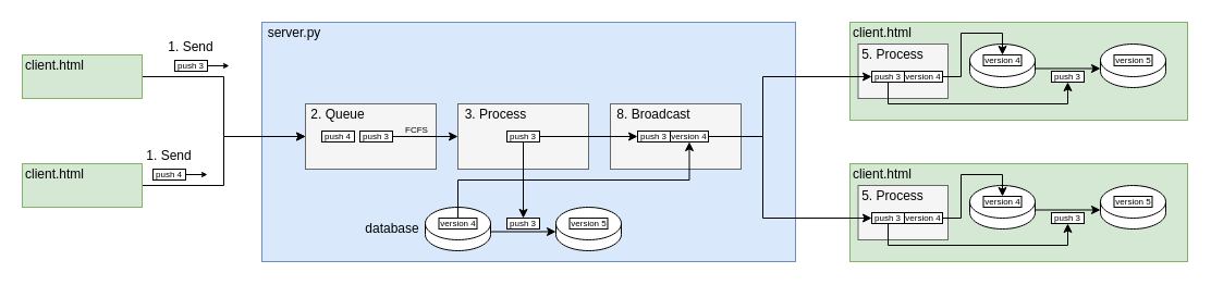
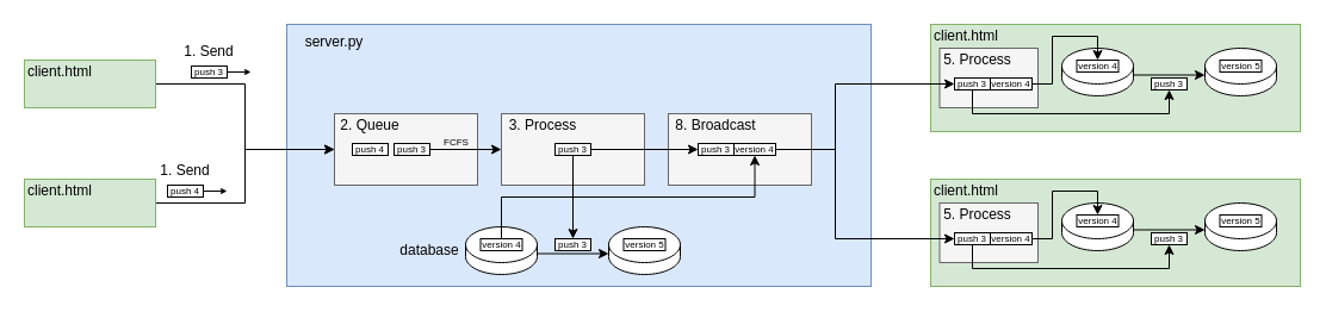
  <mxCell id="0" />
  <mxCell id="1" parent="0" />
  <mxCell id="2" value="" style="rounded=0;whiteSpace=wrap;html=1;fillColor=#d5e8d4;strokeColor=#82b366;" vertex="1" parent="1"><mxGeometry x="780" y="150" width="310" height="90" as="geometry" /></mxCell>
  <mxCell id="3" value="" style="rounded=0;whiteSpace=wrap;html=1;fillColor=#f5f5f5;fontColor=#333333;strokeColor=#666666;" vertex="1" parent="1"><mxGeometry x="787.5" y="170" width="82.5" height="50" as="geometry" /></mxCell>
  <mxCell id="4" value="" style="rounded=0;whiteSpace=wrap;html=1;fillColor=#dae8fc;strokeColor=#6c8ebf;" vertex="1" parent="1"><mxGeometry x="240" y="20" width="490" height="220" as="geometry" /></mxCell>
- <mxCell id="5" value="server.py" style="text;html=1;align=center;verticalAlign=middle;whiteSpace=wrap;rounded=0;" vertex="1" parent="1"><mxGeometry x="240" y="20" width="60" height="20" as="geometry" /></mxCell>
+ <mxCell id="5" value="server.py" style="text;html=1;align=center;verticalAlign=middle;whiteSpace=wrap;rounded=0;" vertex="1" parent="1"><mxGeometry x="250" y="25" width="60" height="20" as="geometry" /></mxCell>
  <mxCell id="6" style="edgeStyle=orthogonalEdgeStyle;rounded=0;orthogonalLoop=1;jettySize=auto;html=1;exitX=1;exitY=0.5;exitDx=0;exitDy=0;entryX=0;entryY=0.5;entryDx=0;entryDy=0;" edge="1" parent="1" source="7" target="12"><mxGeometry relative="1" as="geometry" /></mxCell>
  <mxCell id="7" value="" style="rounded=0;whiteSpace=wrap;html=1;fillColor=#d5e8d4;strokeColor=#82b366;" vertex="1" parent="1"><mxGeometry x="20" y="50" width="110" height="40" as="geometry" /></mxCell>
  <mxCell id="8" value="client.html" style="text;html=1;align=center;verticalAlign=middle;whiteSpace=wrap;rounded=0;" vertex="1" parent="1"><mxGeometry x="20" y="50" width="60" height="20" as="geometry" /></mxCell>
  <mxCell id="9" style="edgeStyle=orthogonalEdgeStyle;rounded=0;orthogonalLoop=1;jettySize=auto;html=1;exitX=1;exitY=0.5;exitDx=0;exitDy=0;entryX=0;entryY=0.5;entryDx=0;entryDy=0;" edge="1" parent="1" source="10" target="12"><mxGeometry relative="1" as="geometry" /></mxCell>
  <mxCell id="10" value="" style="rounded=0;whiteSpace=wrap;html=1;fillColor=#d5e8d4;strokeColor=#82b366;" vertex="1" parent="1"><mxGeometry x="20" y="150" width="110" height="40" as="geometry" /></mxCell>
  <mxCell id="11" value="client.html" style="text;html=1;align=center;verticalAlign=middle;whiteSpace=wrap;rounded=0;" vertex="1" parent="1"><mxGeometry x="20" y="150" width="60" height="20" as="geometry" /></mxCell>
  <mxCell id="12" value="" style="rounded=0;whiteSpace=wrap;html=1;fillColor=#f5f5f5;fontColor=#333333;strokeColor=#666666;" vertex="1" parent="1"><mxGeometry x="280" y="95" width="120" height="60" as="geometry" /></mxCell>
  <mxCell id="13" value="2. Queue" style="text;html=1;align=center;verticalAlign=middle;whiteSpace=wrap;rounded=0;" vertex="1" parent="1"><mxGeometry x="280" y="95" width="60" height="20" as="geometry" /></mxCell>
  <mxCell id="14" style="edgeStyle=orthogonalEdgeStyle;rounded=0;orthogonalLoop=1;jettySize=auto;html=1;exitX=1;exitY=0.5;exitDx=0;exitDy=0;endSize=3;startSize=3;" edge="1" parent="1" source="15"><mxGeometry relative="1" as="geometry"><mxPoint x="210" y="59.989" as="targetPoint" /></mxGeometry></mxCell>
  <mxCell id="15" value="push 3" style="rounded=0;whiteSpace=wrap;html=1;fontSize=8;strokeWidth=1;" vertex="1" parent="1"><mxGeometry x="160" y="55" width="30" height="10" as="geometry" /></mxCell>
  <mxCell id="16" style="edgeStyle=orthogonalEdgeStyle;rounded=0;orthogonalLoop=1;jettySize=auto;html=1;exitX=1;exitY=0.5;exitDx=0;exitDy=0;endArrow=classic;endFill=1;strokeWidth=1;endSize=3;startSize=3;" edge="1" parent="1" source="17"><mxGeometry relative="1" as="geometry"><mxPoint x="190" y="159.989" as="targetPoint" /></mxGeometry></mxCell>
  <mxCell id="17" value="push 4" style="rounded=0;whiteSpace=wrap;html=1;fontSize=8;strokeWidth=1;" vertex="1" parent="1"><mxGeometry x="140" y="155" width="30" height="10" as="geometry" /></mxCell>
  <mxCell id="18" value="1. Send" style="text;html=1;align=center;verticalAlign=middle;whiteSpace=wrap;rounded=0;" vertex="1" parent="1"><mxGeometry x="145" y="30" width="60" height="25" as="geometry" /></mxCell>
  <mxCell id="19" value="1. Send" style="text;html=1;align=center;verticalAlign=middle;whiteSpace=wrap;rounded=0;" vertex="1" parent="1"><mxGeometry x="125" y="130" width="60" height="25" as="geometry" /></mxCell>
  <mxCell id="20" value="push 4" style="rounded=0;whiteSpace=wrap;html=1;fontSize=8;strokeWidth=1;" vertex="1" parent="1"><mxGeometry x="295" y="120" width="30" height="10" as="geometry" /></mxCell>
  <mxCell id="21" style="edgeStyle=orthogonalEdgeStyle;rounded=0;orthogonalLoop=1;jettySize=auto;html=1;exitX=1;exitY=0.5;exitDx=0;exitDy=0;" edge="1" parent="1" source="22" target="23"><mxGeometry relative="1" as="geometry" /></mxCell>
  <mxCell id="22" value="push 3" style="rounded=0;whiteSpace=wrap;html=1;fontSize=8;strokeWidth=1;" vertex="1" parent="1"><mxGeometry x="330" y="120" width="30" height="10" as="geometry" /></mxCell>
  <mxCell id="23" value="" style="rounded=0;whiteSpace=wrap;html=1;fillColor=#f5f5f5;fontColor=#333333;strokeColor=#666666;" vertex="1" parent="1"><mxGeometry x="420" y="95" width="120" height="60" as="geometry" /></mxCell>
  <mxCell id="24" value="3. Process" style="text;html=1;align=center;verticalAlign=middle;whiteSpace=wrap;rounded=0;" vertex="1" parent="1"><mxGeometry x="420" y="95" width="70" height="20" as="geometry" /></mxCell>
  <mxCell id="25" value="" style="shape=cylinder3;whiteSpace=wrap;html=1;boundedLbl=1;backgroundOutline=1;size=15;" vertex="1" parent="1"><mxGeometry x="390" y="190" width="60" height="40" as="geometry" /></mxCell>
  <mxCell id="26" style="edgeStyle=orthogonalEdgeStyle;rounded=0;orthogonalLoop=1;jettySize=auto;html=1;exitX=0.5;exitY=1;exitDx=0;exitDy=0;entryX=0.5;entryY=0;entryDx=0;entryDy=0;" edge="1" parent="1" source="27" target="37"><mxGeometry relative="1" as="geometry" /></mxCell>
  <mxCell id="27" value="push 3" style="rounded=0;whiteSpace=wrap;html=1;fontSize=8;strokeWidth=1;" vertex="1" parent="1"><mxGeometry x="465" y="120" width="30" height="10" as="geometry" /></mxCell>
  <mxCell id="28" value="database" style="text;html=1;align=center;verticalAlign=middle;whiteSpace=wrap;rounded=0;" vertex="1" parent="1"><mxGeometry x="330" y="200" width="60" height="20" as="geometry" /></mxCell>
  <mxCell id="29" value="" style="rounded=0;whiteSpace=wrap;html=1;fillColor=#f5f5f5;fontColor=#333333;strokeColor=#666666;" vertex="1" parent="1"><mxGeometry x="560" y="95" width="120" height="60" as="geometry" /></mxCell>
  <mxCell id="30" value="8. Broadcast" style="text;html=1;align=center;verticalAlign=middle;whiteSpace=wrap;rounded=0;" vertex="1" parent="1"><mxGeometry x="560" y="95" width="80" height="20" as="geometry" /></mxCell>
  <mxCell id="31" value="push 3" style="rounded=0;whiteSpace=wrap;html=1;fontSize=8;strokeWidth=1;" vertex="1" parent="1"><mxGeometry x="585" y="120" width="30" height="10" as="geometry" /></mxCell>
  <mxCell id="32" style="edgeStyle=orthogonalEdgeStyle;rounded=0;orthogonalLoop=1;jettySize=auto;html=1;exitX=0.5;exitY=0;exitDx=0;exitDy=0;entryX=0.5;entryY=1;entryDx=0;entryDy=0;" edge="1" parent="1" source="33" target="39"><mxGeometry relative="1" as="geometry" /></mxCell>
  <mxCell id="33" value="version 4" style="rounded=0;whiteSpace=wrap;html=1;fontSize=8;strokeWidth=1;" vertex="1" parent="1"><mxGeometry x="402.5" y="200" width="35" height="10" as="geometry" /></mxCell>
  <mxCell id="34" value="" style="shape=cylinder3;whiteSpace=wrap;html=1;boundedLbl=1;backgroundOutline=1;size=15;" vertex="1" parent="1"><mxGeometry x="510" y="190" width="60" height="40" as="geometry" /></mxCell>
  <mxCell id="35" value="version 5" style="rounded=0;whiteSpace=wrap;html=1;fontSize=8;strokeWidth=1;" vertex="1" parent="1"><mxGeometry x="522.5" y="200" width="35" height="10" as="geometry" /></mxCell>
  <mxCell id="36" style="edgeStyle=orthogonalEdgeStyle;rounded=0;orthogonalLoop=1;jettySize=auto;html=1;exitX=1;exitY=0;exitDx=0;exitDy=22.5;exitPerimeter=0;entryX=0;entryY=0;entryDx=0;entryDy=22.5;entryPerimeter=0;" edge="1" parent="1" source="25" target="34"><mxGeometry relative="1" as="geometry" /></mxCell>
  <mxCell id="37" value="push 3" style="rounded=0;whiteSpace=wrap;html=1;fontSize=8;strokeWidth=1;" vertex="1" parent="1"><mxGeometry x="465" y="200" width="30" height="10" as="geometry" /></mxCell>
  <mxCell id="38" style="edgeStyle=orthogonalEdgeStyle;rounded=0;orthogonalLoop=1;jettySize=auto;html=1;exitX=1;exitY=0.5;exitDx=0;exitDy=0;entryX=0;entryY=0.5;entryDx=0;entryDy=0;" edge="1" parent="1" source="39" target="44"><mxGeometry relative="1" as="geometry"><Array as="points"><mxPoint x="700" y="125" /><mxPoint x="700" y="200" /></Array></mxGeometry></mxCell>
  <mxCell id="39" value="version 4" style="rounded=0;whiteSpace=wrap;html=1;fontSize=8;strokeWidth=1;" vertex="1" parent="1"><mxGeometry x="615" y="120" width="35" height="10" as="geometry" /></mxCell>
  <mxCell id="40" value="&lt;font style=&quot;font-size: 8px;&quot;&gt;FCFS&lt;/font&gt;" style="text;html=1;align=center;verticalAlign=middle;whiteSpace=wrap;rounded=0;" vertex="1" parent="1"><mxGeometry x="355" y="111.5" width="55" height="12.5" as="geometry" /></mxCell>
  <mxCell id="41" style="edgeStyle=orthogonalEdgeStyle;rounded=0;orthogonalLoop=1;jettySize=auto;html=1;exitX=1;exitY=0.5;exitDx=0;exitDy=0;entryX=0;entryY=0.5;entryDx=0;entryDy=0;" edge="1" parent="1" source="27" target="31"><mxGeometry relative="1" as="geometry" /></mxCell>
  <mxCell id="42" value="client.html" style="text;html=1;align=center;verticalAlign=middle;whiteSpace=wrap;rounded=0;" vertex="1" parent="1"><mxGeometry x="780" y="150" width="60" height="20" as="geometry" /></mxCell>
  <mxCell id="43" style="edgeStyle=orthogonalEdgeStyle;rounded=0;orthogonalLoop=1;jettySize=auto;html=1;exitX=0.5;exitY=1;exitDx=0;exitDy=0;entryX=0.5;entryY=1;entryDx=0;entryDy=0;" edge="1" parent="1" source="44" target="51"><mxGeometry relative="1" as="geometry" /></mxCell>
  <mxCell id="44" value="push 3" style="rounded=0;whiteSpace=wrap;html=1;fontSize=8;strokeWidth=1;" vertex="1" parent="1"><mxGeometry x="800" y="195" width="30" height="10" as="geometry" /></mxCell>
  <mxCell id="45" value="version 4" style="rounded=0;whiteSpace=wrap;html=1;fontSize=8;strokeWidth=1;" vertex="1" parent="1"><mxGeometry x="830" y="195" width="35" height="10" as="geometry" /></mxCell>
  <mxCell id="46" value="" style="shape=cylinder3;whiteSpace=wrap;html=1;boundedLbl=1;backgroundOutline=1;size=15;" vertex="1" parent="1"><mxGeometry x="890" y="170" width="60" height="40" as="geometry" /></mxCell>
  <mxCell id="47" value="version 4" style="rounded=0;whiteSpace=wrap;html=1;fontSize=8;strokeWidth=1;" vertex="1" parent="1"><mxGeometry x="902.5" y="180" width="35" height="10" as="geometry" /></mxCell>
  <mxCell id="48" value="" style="shape=cylinder3;whiteSpace=wrap;html=1;boundedLbl=1;backgroundOutline=1;size=15;" vertex="1" parent="1"><mxGeometry x="1010" y="170" width="60" height="40" as="geometry" /></mxCell>
  <mxCell id="49" value="version 5" style="rounded=0;whiteSpace=wrap;html=1;fontSize=8;strokeWidth=1;" vertex="1" parent="1"><mxGeometry x="1022.5" y="180" width="35" height="10" as="geometry" /></mxCell>
  <mxCell id="50" style="edgeStyle=orthogonalEdgeStyle;rounded=0;orthogonalLoop=1;jettySize=auto;html=1;exitX=1;exitY=0;exitDx=0;exitDy=22.5;exitPerimeter=0;entryX=0;entryY=0;entryDx=0;entryDy=22.5;entryPerimeter=0;" edge="1" parent="1" source="46" target="48"><mxGeometry relative="1" as="geometry" /></mxCell>
  <mxCell id="51" value="push 3" style="rounded=0;whiteSpace=wrap;html=1;fontSize=8;strokeWidth=1;" vertex="1" parent="1"><mxGeometry x="965" y="195" width="30" height="10" as="geometry" /></mxCell>
  <mxCell id="52" value="5. Process" style="text;html=1;align=center;verticalAlign=middle;whiteSpace=wrap;rounded=0;" vertex="1" parent="1"><mxGeometry x="787.5" y="170" width="62.5" height="20" as="geometry" /></mxCell>
  <mxCell id="53" style="edgeStyle=orthogonalEdgeStyle;rounded=0;orthogonalLoop=1;jettySize=auto;html=1;exitX=1;exitY=0.5;exitDx=0;exitDy=0;entryX=0.5;entryY=0;entryDx=0;entryDy=0;" edge="1" parent="1" source="45" target="47"><mxGeometry relative="1" as="geometry"><Array as="points"><mxPoint x="882" y="200" /><mxPoint x="882" y="160" /><mxPoint x="920" y="160" /></Array></mxGeometry></mxCell>
  <mxCell id="54" value="" style="rounded=0;whiteSpace=wrap;html=1;fillColor=#d5e8d4;strokeColor=#82b366;" vertex="1" parent="1"><mxGeometry x="780" y="20" width="310" height="90" as="geometry" /></mxCell>
  <mxCell id="55" value="" style="rounded=0;whiteSpace=wrap;html=1;fillColor=#f5f5f5;fontColor=#333333;strokeColor=#666666;" vertex="1" parent="1"><mxGeometry x="787.5" y="40" width="82.5" height="50" as="geometry" /></mxCell>
  <mxCell id="56" value="client.html" style="text;html=1;align=center;verticalAlign=middle;whiteSpace=wrap;rounded=0;" vertex="1" parent="1"><mxGeometry x="780" y="20" width="60" height="20" as="geometry" /></mxCell>
  <mxCell id="57" style="edgeStyle=orthogonalEdgeStyle;rounded=0;orthogonalLoop=1;jettySize=auto;html=1;exitX=0.5;exitY=1;exitDx=0;exitDy=0;entryX=0.5;entryY=1;entryDx=0;entryDy=0;" edge="1" parent="1" source="58" target="65"><mxGeometry relative="1" as="geometry" /></mxCell>
  <mxCell id="58" value="push 3" style="rounded=0;whiteSpace=wrap;html=1;fontSize=8;strokeWidth=1;" vertex="1" parent="1"><mxGeometry x="800" y="65" width="30" height="10" as="geometry" /></mxCell>
  <mxCell id="59" value="version 4" style="rounded=0;whiteSpace=wrap;html=1;fontSize=8;strokeWidth=1;" vertex="1" parent="1"><mxGeometry x="830" y="65" width="35" height="10" as="geometry" /></mxCell>
  <mxCell id="60" value="" style="shape=cylinder3;whiteSpace=wrap;html=1;boundedLbl=1;backgroundOutline=1;size=15;" vertex="1" parent="1"><mxGeometry x="890" y="40" width="60" height="40" as="geometry" /></mxCell>
  <mxCell id="61" value="version 4" style="rounded=0;whiteSpace=wrap;html=1;fontSize=8;strokeWidth=1;" vertex="1" parent="1"><mxGeometry x="902.5" y="50" width="35" height="10" as="geometry" /></mxCell>
  <mxCell id="62" value="" style="shape=cylinder3;whiteSpace=wrap;html=1;boundedLbl=1;backgroundOutline=1;size=15;" vertex="1" parent="1"><mxGeometry x="1010" y="40" width="60" height="40" as="geometry" /></mxCell>
  <mxCell id="63" value="version 5" style="rounded=0;whiteSpace=wrap;html=1;fontSize=8;strokeWidth=1;" vertex="1" parent="1"><mxGeometry x="1022.5" y="50" width="35" height="10" as="geometry" /></mxCell>
  <mxCell id="64" style="edgeStyle=orthogonalEdgeStyle;rounded=0;orthogonalLoop=1;jettySize=auto;html=1;exitX=1;exitY=0;exitDx=0;exitDy=22.5;exitPerimeter=0;entryX=0;entryY=0;entryDx=0;entryDy=22.5;entryPerimeter=0;" edge="1" parent="1" source="60" target="62"><mxGeometry relative="1" as="geometry" /></mxCell>
  <mxCell id="65" value="push 3" style="rounded=0;whiteSpace=wrap;html=1;fontSize=8;strokeWidth=1;" vertex="1" parent="1"><mxGeometry x="965" y="65" width="30" height="10" as="geometry" /></mxCell>
  <mxCell id="66" value="5. Process" style="text;html=1;align=center;verticalAlign=middle;whiteSpace=wrap;rounded=0;" vertex="1" parent="1"><mxGeometry x="787.5" y="40" width="62.5" height="20" as="geometry" /></mxCell>
  <mxCell id="67" style="edgeStyle=orthogonalEdgeStyle;rounded=0;orthogonalLoop=1;jettySize=auto;html=1;exitX=1;exitY=0.5;exitDx=0;exitDy=0;entryX=0.5;entryY=0;entryDx=0;entryDy=0;" edge="1" parent="1" source="59" target="61"><mxGeometry relative="1" as="geometry"><Array as="points"><mxPoint x="882" y="70" /><mxPoint x="882" y="30" /><mxPoint x="920" y="30" /></Array></mxGeometry></mxCell>
  <mxCell id="68" style="edgeStyle=orthogonalEdgeStyle;rounded=0;orthogonalLoop=1;jettySize=auto;html=1;exitX=1;exitY=0.5;exitDx=0;exitDy=0;entryX=0;entryY=0.5;entryDx=0;entryDy=0;" edge="1" parent="1" source="39" target="58"><mxGeometry relative="1" as="geometry"><Array as="points"><mxPoint x="700" y="125" /><mxPoint x="700" y="70" /></Array></mxGeometry></mxCell>
